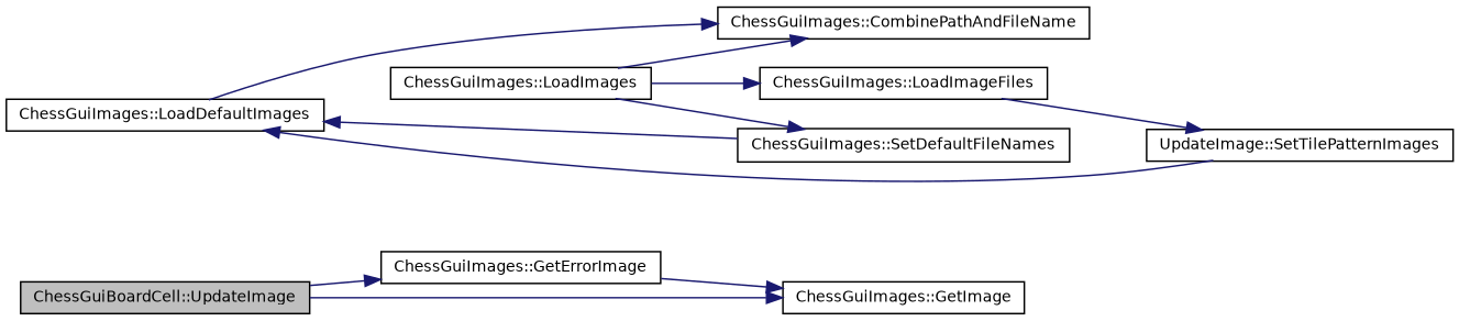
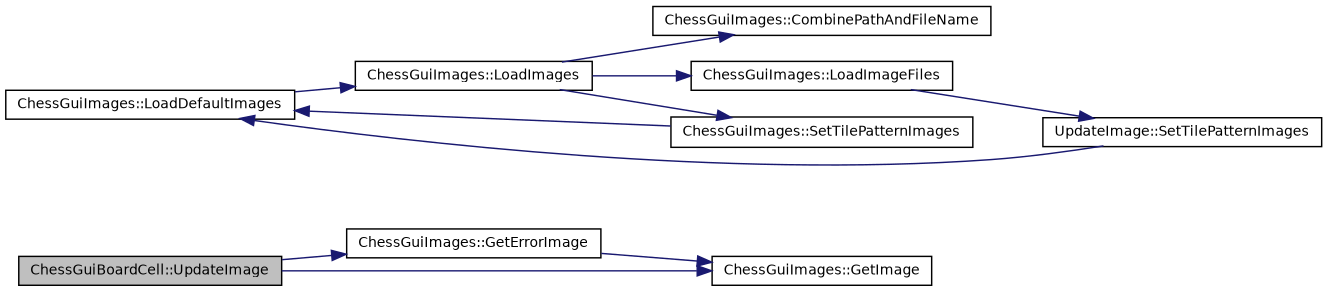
  digraph {
    rankdir=LR
    node [color=black fontname=Helvetica fontsize=10 shape=record]
    edge [color=midnightblue fontname=Helvetica fontsize=10 labelfontname=Helvetica labelfontsize=10 style=solid]
    n1 [fillcolor=grey75 fontcolor=black height=0.2 label="ChessGuiBoardCell::UpdateImage" style=filled width=0.4]
    n2 [height=0.2 label="ChessGuiImages::GetErrorImage" width=0.4]
    n3 [height=0.2 label="ChessGuiImages::GetImage" width=0.4]
    n4 [height=0.2 label="ChessGuiImages::LoadDefaultImages" width=0.4]
    n5 [height=0.2 label="ChessGuiImages::LoadImages" width=0.4]
    n6 [height=0.2 label="ChessGuiImages::CombinePathAndFileName" width=0.4]
    n7 [height=0.2 label="ChessGuiImages::LoadImageFiles" width=0.4]
-   n8 [height=0.2 label="ChessGuiImages::SetDefaultFileNames" width=0.4]
+   n8 [height=0.2 label="ChessGuiImages::SetTilePatternImages" width=0.4]
    n9 [height=0.2 label="UpdateImage::SetTilePatternImages" width=0.4]
    n1 -> n2
    n1 -> n3
    n2 -> n3
-   n4 -> n6
+   n4 -> n5
    n5 -> n6
    n5 -> n7
    n5 -> n8
    n7 -> n9
    n8 -> n4
    n9 -> n4
  }
